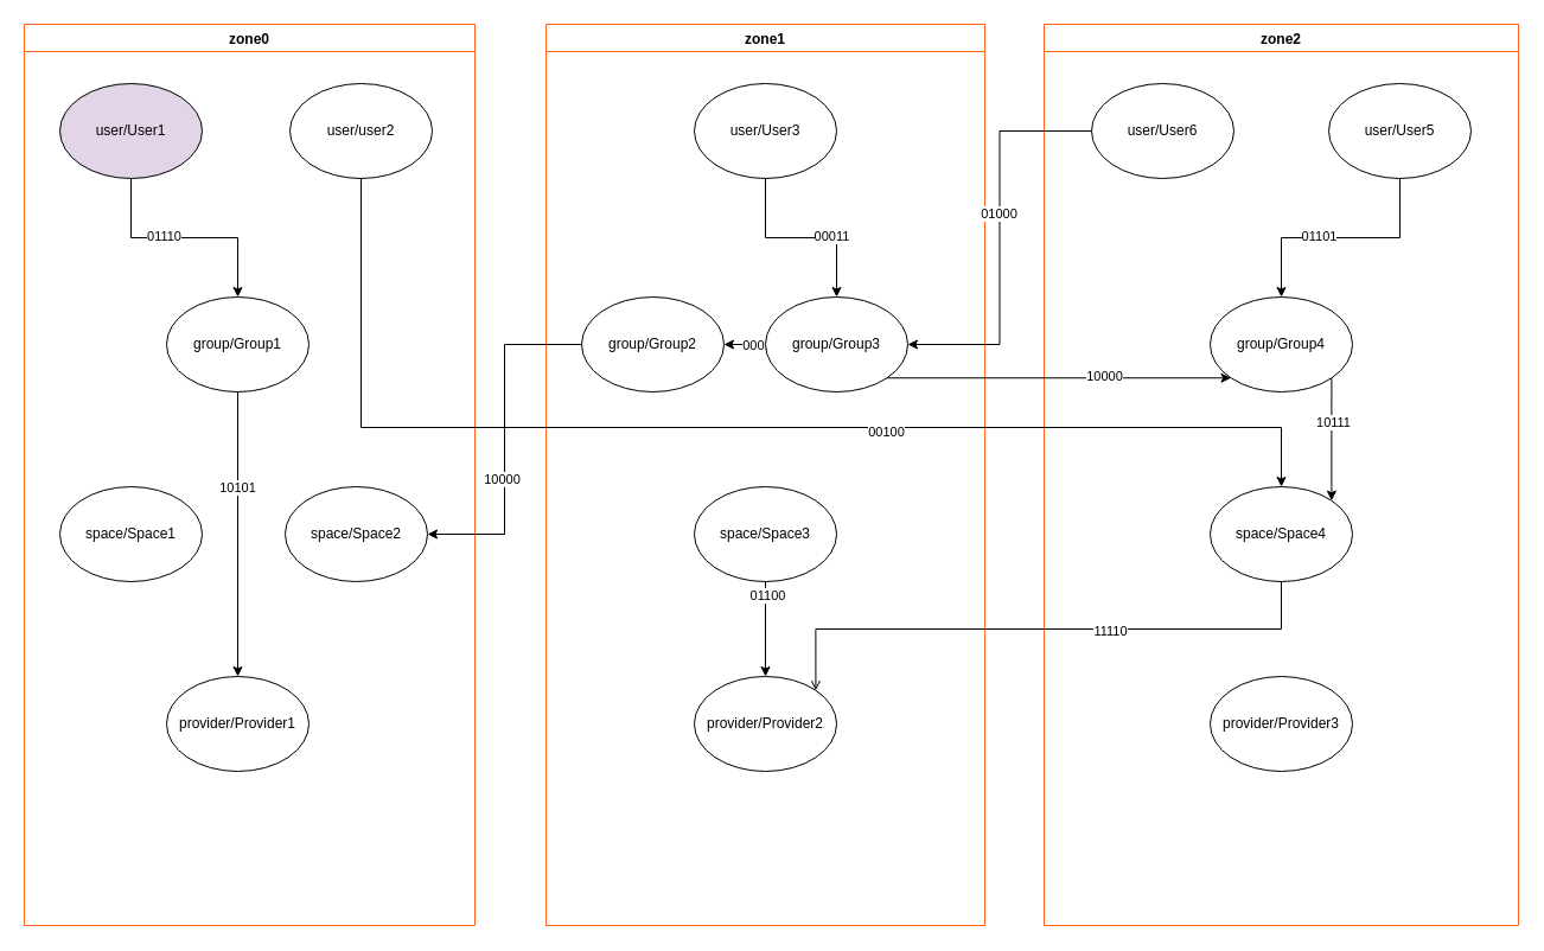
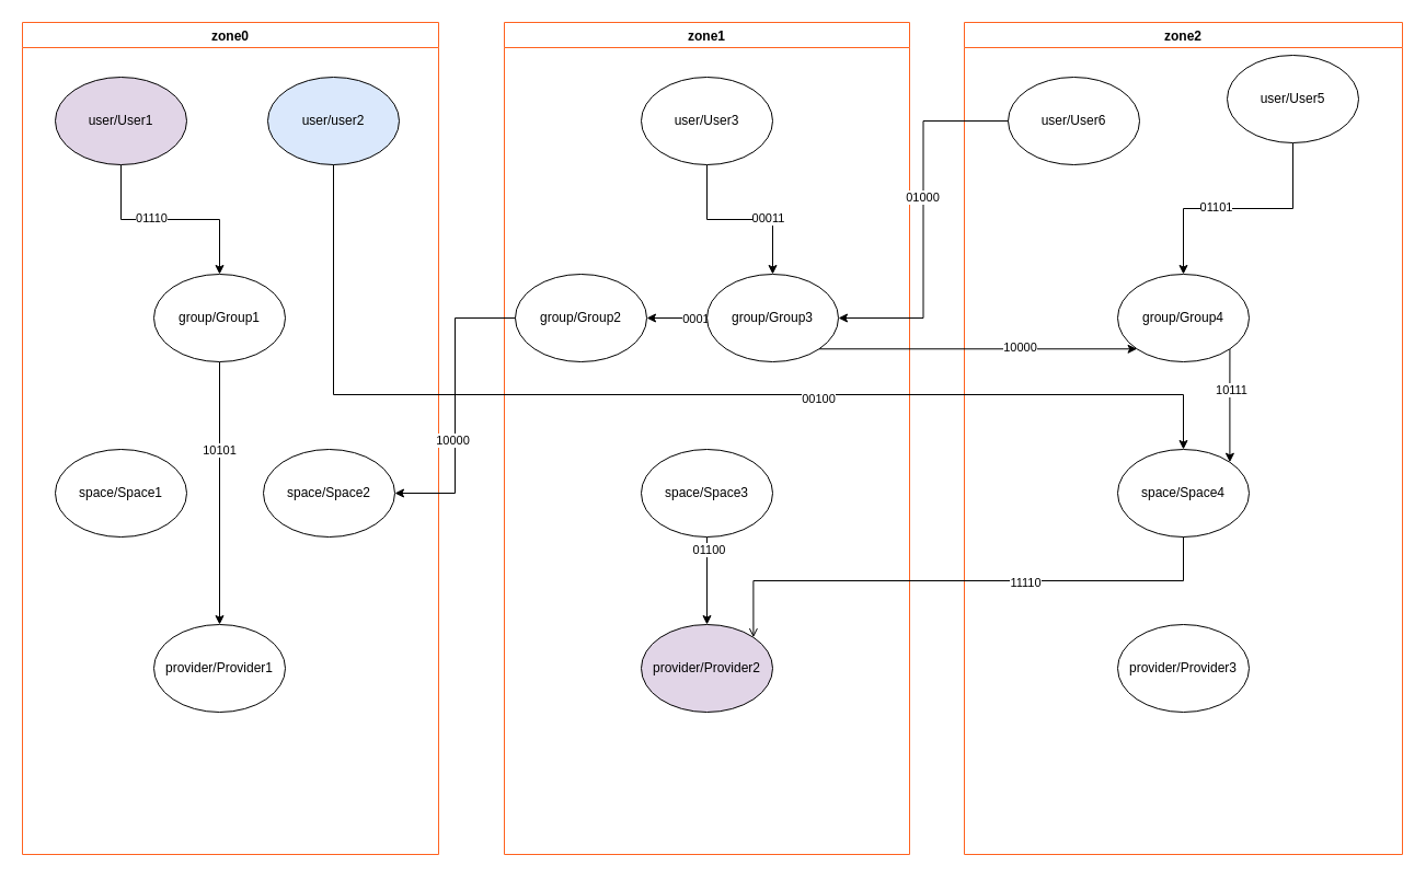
  <mxCell id="0" />
  <mxCell id="1" parent="0" />
  <mxCell id="2" value="zone0" style="swimlane;strokeColor=#FF621F;" vertex="1" parent="1"><mxGeometry x="20" y="20" width="380" height="760" as="geometry" /></mxCell>
  <mxCell id="3" style="edgeStyle=orthogonalEdgeStyle;rounded=0;orthogonalLoop=1;jettySize=auto;html=1;entryX=0.5;entryY=0;entryDx=0;entryDy=0;" edge="1" parent="2" source="5" target="9"><mxGeometry relative="1" as="geometry" /></mxCell>
  <mxCell id="4" value="01110" style="edgeLabel;html=1;align=center;verticalAlign=middle;resizable=0;points=[];" vertex="1" connectable="0" parent="3"><mxGeometry x="-0.19" y="2" relative="1" as="geometry"><mxPoint as="offset" /></mxGeometry></mxCell>
  <mxCell id="5" value="user/User1" style="ellipse;whiteSpace=wrap;html=1;strokeColor=default;fillColor=#e1d5e7;" vertex="1" parent="2"><mxGeometry x="30" y="50" width="120" height="80" as="geometry" /></mxCell>
- <mxCell id="6" value="user/user2" style="ellipse;whiteSpace=wrap;html=1;strokeColor=default;" vertex="1" parent="2"><mxGeometry x="224" y="50" width="120" height="80" as="geometry" /></mxCell>
+ <mxCell id="6" value="user/user2" style="ellipse;whiteSpace=wrap;html=1;strokeColor=default;fillColor=#dae8fc;" vertex="1" parent="2"><mxGeometry x="224" y="50" width="120" height="80" as="geometry" /></mxCell>
  <mxCell id="7" style="edgeStyle=orthogonalEdgeStyle;rounded=0;orthogonalLoop=1;jettySize=auto;html=1;entryX=0.5;entryY=0;entryDx=0;entryDy=0;" edge="1" parent="2" source="9" target="12"><mxGeometry relative="1" as="geometry" /></mxCell>
  <mxCell id="8" value="10101" style="edgeLabel;html=1;align=center;verticalAlign=middle;resizable=0;points=[];" vertex="1" connectable="0" parent="7"><mxGeometry x="-0.333" y="-1" relative="1" as="geometry"><mxPoint as="offset" /></mxGeometry></mxCell>
  <mxCell id="9" value="group/Group1" style="ellipse;whiteSpace=wrap;html=1;strokeColor=default;" vertex="1" parent="2"><mxGeometry x="120" y="230" width="120" height="80" as="geometry" /></mxCell>
  <mxCell id="10" value="space/Space1" style="ellipse;whiteSpace=wrap;html=1;strokeColor=default;" vertex="1" parent="2"><mxGeometry x="30" y="390" width="120" height="80" as="geometry" /></mxCell>
  <mxCell id="11" value="space/Space2" style="ellipse;whiteSpace=wrap;html=1;strokeColor=default;" vertex="1" parent="2"><mxGeometry x="220" y="390" width="120" height="80" as="geometry" /></mxCell>
  <mxCell id="12" value="provider/Provider1" style="ellipse;whiteSpace=wrap;html=1;strokeColor=default;" vertex="1" parent="2"><mxGeometry x="120" y="550" width="120" height="80" as="geometry" /></mxCell>
  <mxCell id="13" value="zone1" style="swimlane;strokeColor=#FF621F;" vertex="1" parent="1"><mxGeometry x="460" y="20" width="370" height="760" as="geometry" /></mxCell>
  <mxCell id="14" style="edgeStyle=orthogonalEdgeStyle;rounded=0;orthogonalLoop=1;jettySize=auto;html=1;exitX=0.5;exitY=1;exitDx=0;exitDy=0;entryX=0.5;entryY=0;entryDx=0;entryDy=0;" edge="1" parent="13" source="16" target="20"><mxGeometry relative="1" as="geometry" /></mxCell>
  <mxCell id="15" value="00011" style="edgeLabel;html=1;align=center;verticalAlign=middle;resizable=0;points=[];" vertex="1" connectable="0" parent="14"><mxGeometry x="0.313" y="2" relative="1" as="geometry"><mxPoint as="offset" /></mxGeometry></mxCell>
  <mxCell id="16" value="user/User3" style="ellipse;whiteSpace=wrap;html=1;strokeColor=default;" vertex="1" parent="13"><mxGeometry x="125" y="50" width="120" height="80" as="geometry" /></mxCell>
- <mxCell id="17" value="group/Group2" style="ellipse;whiteSpace=wrap;html=1;strokeColor=default;" vertex="1" parent="13"><mxGeometry x="30" y="230" width="120" height="80" as="geometry" /></mxCell>
+ <mxCell id="17" value="group/Group2" style="ellipse;whiteSpace=wrap;html=1;strokeColor=default;" vertex="1" parent="13"><mxGeometry x="10" y="230" width="120" height="80" as="geometry" /></mxCell>
  <mxCell id="18" style="edgeStyle=orthogonalEdgeStyle;rounded=0;orthogonalLoop=1;jettySize=auto;html=1;exitX=0;exitY=0.5;exitDx=0;exitDy=0;entryX=1;entryY=0.5;entryDx=0;entryDy=0;" edge="1" parent="13" source="20" target="17"><mxGeometry relative="1" as="geometry" /></mxCell>
  <mxCell id="19" value="00010" style="edgeLabel;html=1;align=center;verticalAlign=middle;resizable=0;points=[];" vertex="1" connectable="0" parent="18"><mxGeometry x="-0.719" relative="1" as="geometry"><mxPoint as="offset" /></mxGeometry></mxCell>
  <mxCell id="20" value="group/Group3" style="ellipse;whiteSpace=wrap;html=1;strokeColor=default;" vertex="1" parent="13"><mxGeometry x="185" y="230" width="120" height="80" as="geometry" /></mxCell>
  <mxCell id="21" style="edgeStyle=orthogonalEdgeStyle;rounded=0;orthogonalLoop=1;jettySize=auto;html=1;exitX=0.5;exitY=1;exitDx=0;exitDy=0;entryX=0.5;entryY=0;entryDx=0;entryDy=0;" edge="1" parent="13" source="23" target="24"><mxGeometry relative="1" as="geometry" /></mxCell>
  <mxCell id="22" value="01100" style="edgeLabel;html=1;align=center;verticalAlign=middle;resizable=0;points=[];" vertex="1" connectable="0" parent="21"><mxGeometry x="-0.729" y="1" relative="1" as="geometry"><mxPoint as="offset" /></mxGeometry></mxCell>
  <mxCell id="23" value="space/Space3" style="ellipse;whiteSpace=wrap;html=1;strokeColor=default;" vertex="1" parent="13"><mxGeometry x="125" y="390" width="120" height="80" as="geometry" /></mxCell>
- <mxCell id="24" value="provider/Provider2" style="ellipse;whiteSpace=wrap;html=1;strokeColor=default;" vertex="1" parent="13"><mxGeometry x="125" y="550" width="120" height="80" as="geometry" /></mxCell>
+ <mxCell id="24" value="provider/Provider2" style="ellipse;whiteSpace=wrap;html=1;strokeColor=default;fillColor=#e1d5e7;" vertex="1" parent="13"><mxGeometry x="125" y="550" width="120" height="80" as="geometry" /></mxCell>
  <mxCell id="25" value="zone2" style="swimlane;strokeColor=#FF621F;" vertex="1" parent="1"><mxGeometry x="880" y="20" width="400" height="760" as="geometry" /></mxCell>
  <mxCell id="26" value="user/User6" style="ellipse;whiteSpace=wrap;html=1;strokeColor=default;" vertex="1" parent="25"><mxGeometry x="40" y="50" width="120" height="80" as="geometry" /></mxCell>
  <mxCell id="27" style="edgeStyle=orthogonalEdgeStyle;rounded=0;orthogonalLoop=1;jettySize=auto;html=1;entryX=0.5;entryY=0;entryDx=0;entryDy=0;" edge="1" parent="25" source="29" target="32"><mxGeometry relative="1" as="geometry" /></mxCell>
  <mxCell id="28" value="01101" style="edgeLabel;html=1;align=center;verticalAlign=middle;resizable=0;points=[];" vertex="1" connectable="0" parent="27"><mxGeometry x="0.192" y="-2" relative="1" as="geometry"><mxPoint as="offset" /></mxGeometry></mxCell>
- <mxCell id="29" value="user/User5" style="ellipse;whiteSpace=wrap;html=1;strokeColor=default;" vertex="1" parent="25"><mxGeometry x="240" y="50" width="120" height="80" as="geometry" /></mxCell>
+ <mxCell id="29" value="user/User5" style="ellipse;whiteSpace=wrap;html=1;strokeColor=default;" vertex="1" parent="25"><mxGeometry x="240" y="30" width="120" height="80" as="geometry" /></mxCell>
  <mxCell id="30" style="edgeStyle=orthogonalEdgeStyle;rounded=0;orthogonalLoop=1;jettySize=auto;html=1;exitX=1;exitY=1;exitDx=0;exitDy=0;entryX=1;entryY=0;entryDx=0;entryDy=0;" edge="1" parent="25" source="32" target="33"><mxGeometry relative="1" as="geometry"><Array as="points"><mxPoint x="242" y="330" /><mxPoint x="242" y="330" /></Array></mxGeometry></mxCell>
  <mxCell id="31" value="10111" style="edgeLabel;html=1;align=center;verticalAlign=middle;resizable=0;points=[];" vertex="1" connectable="0" parent="30"><mxGeometry x="-0.29" y="1" relative="1" as="geometry"><mxPoint as="offset" /></mxGeometry></mxCell>
  <mxCell id="32" value="group/Group4" style="ellipse;whiteSpace=wrap;html=1;strokeColor=default;" vertex="1" parent="25"><mxGeometry x="140" y="230" width="120" height="80" as="geometry" /></mxCell>
  <mxCell id="33" value="space/Space4" style="ellipse;whiteSpace=wrap;html=1;strokeColor=default;" vertex="1" parent="25"><mxGeometry x="140" y="390" width="120" height="80" as="geometry" /></mxCell>
  <mxCell id="34" value="provider/Provider3" style="ellipse;whiteSpace=wrap;html=1;strokeColor=default;" vertex="1" parent="25"><mxGeometry x="140" y="550" width="120" height="80" as="geometry" /></mxCell>
  <mxCell id="35" style="edgeStyle=orthogonalEdgeStyle;rounded=0;orthogonalLoop=1;jettySize=auto;html=1;exitX=0.5;exitY=1;exitDx=0;exitDy=0;" edge="1" parent="1" source="6" target="33"><mxGeometry relative="1" as="geometry"><Array as="points"><mxPoint x="304" y="360" /><mxPoint x="1080" y="360" /></Array></mxGeometry></mxCell>
  <mxCell id="36" value="00100" style="edgeLabel;html=1;align=center;verticalAlign=middle;resizable=0;points=[];" vertex="1" connectable="0" parent="35"><mxGeometry x="0.259" y="-3" relative="1" as="geometry"><mxPoint as="offset" /></mxGeometry></mxCell>
  <mxCell id="37" style="edgeStyle=orthogonalEdgeStyle;rounded=0;orthogonalLoop=1;jettySize=auto;html=1;entryX=1;entryY=0.5;entryDx=0;entryDy=0;" edge="1" parent="1" source="17" target="11"><mxGeometry relative="1" as="geometry" /></mxCell>
  <mxCell id="38" value="10000" style="edgeLabel;html=1;align=center;verticalAlign=middle;resizable=0;points=[];" vertex="1" connectable="0" parent="37"><mxGeometry x="0.226" y="-3" relative="1" as="geometry"><mxPoint as="offset" /></mxGeometry></mxCell>
  <mxCell id="39" style="edgeStyle=orthogonalEdgeStyle;rounded=0;orthogonalLoop=1;jettySize=auto;html=1;entryX=1;entryY=0.5;entryDx=0;entryDy=0;" edge="1" parent="1" source="26" target="20"><mxGeometry relative="1" as="geometry" /></mxCell>
  <mxCell id="40" value="01000" style="edgeLabel;html=1;align=center;verticalAlign=middle;resizable=0;points=[];" vertex="1" connectable="0" parent="39"><mxGeometry x="-0.121" y="-1" relative="1" as="geometry"><mxPoint as="offset" /></mxGeometry></mxCell>
  <mxCell id="41" style="edgeStyle=orthogonalEdgeStyle;rounded=0;orthogonalLoop=1;jettySize=auto;html=1;exitX=1;exitY=1;exitDx=0;exitDy=0;entryX=0;entryY=1;entryDx=0;entryDy=0;" edge="1" parent="1" source="20" target="32"><mxGeometry relative="1" as="geometry" /></mxCell>
  <mxCell id="42" value="10000" style="edgeLabel;html=1;align=center;verticalAlign=middle;resizable=0;points=[];" vertex="1" connectable="0" parent="41"><mxGeometry x="0.261" y="2" relative="1" as="geometry"><mxPoint as="offset" /></mxGeometry></mxCell>
  <mxCell id="43" style="edgeStyle=orthogonalEdgeStyle;rounded=0;orthogonalLoop=1;jettySize=auto;html=1;exitX=0.5;exitY=1;exitDx=0;exitDy=0;entryX=1;entryY=0;entryDx=0;entryDy=0;endArrow=open;" edge="1" parent="1" source="33" target="24"><mxGeometry relative="1" as="geometry" /></mxCell>
  <mxCell id="44" value="11110" style="edgeLabel;html=1;align=center;verticalAlign=middle;resizable=0;points=[];" vertex="1" connectable="0" parent="43"><mxGeometry x="-0.236" y="1" relative="1" as="geometry"><mxPoint as="offset" /></mxGeometry></mxCell>
